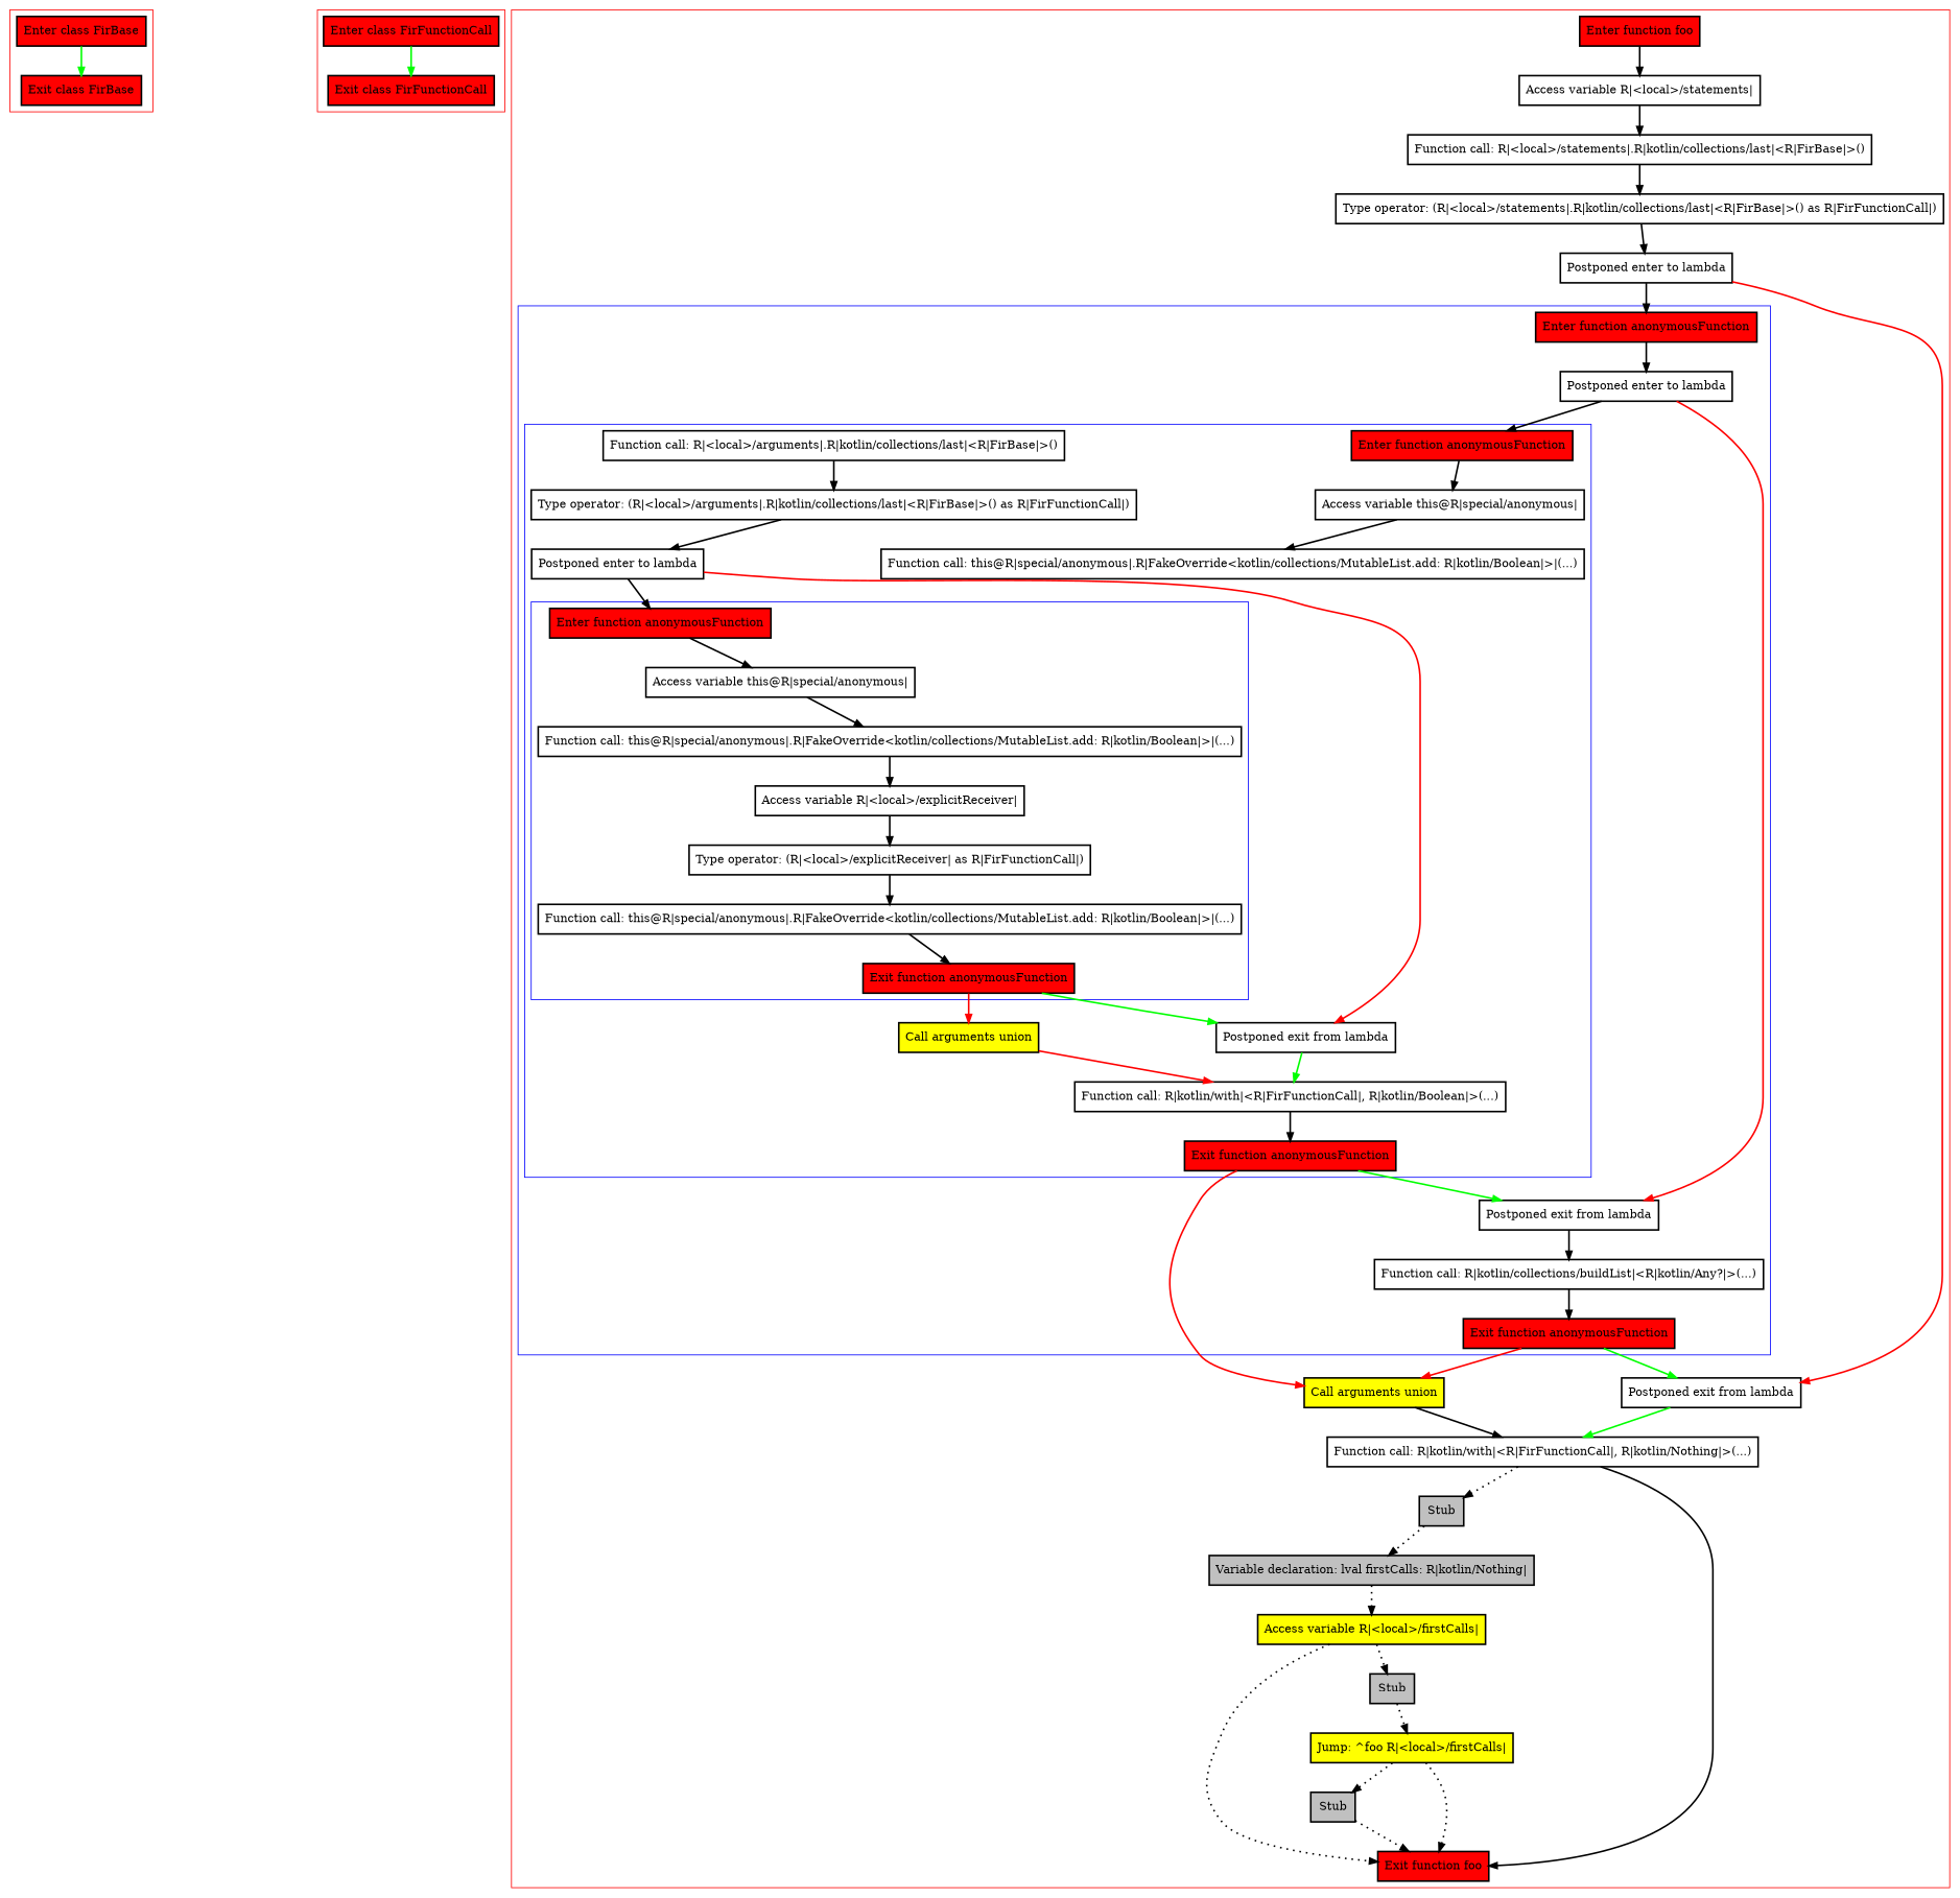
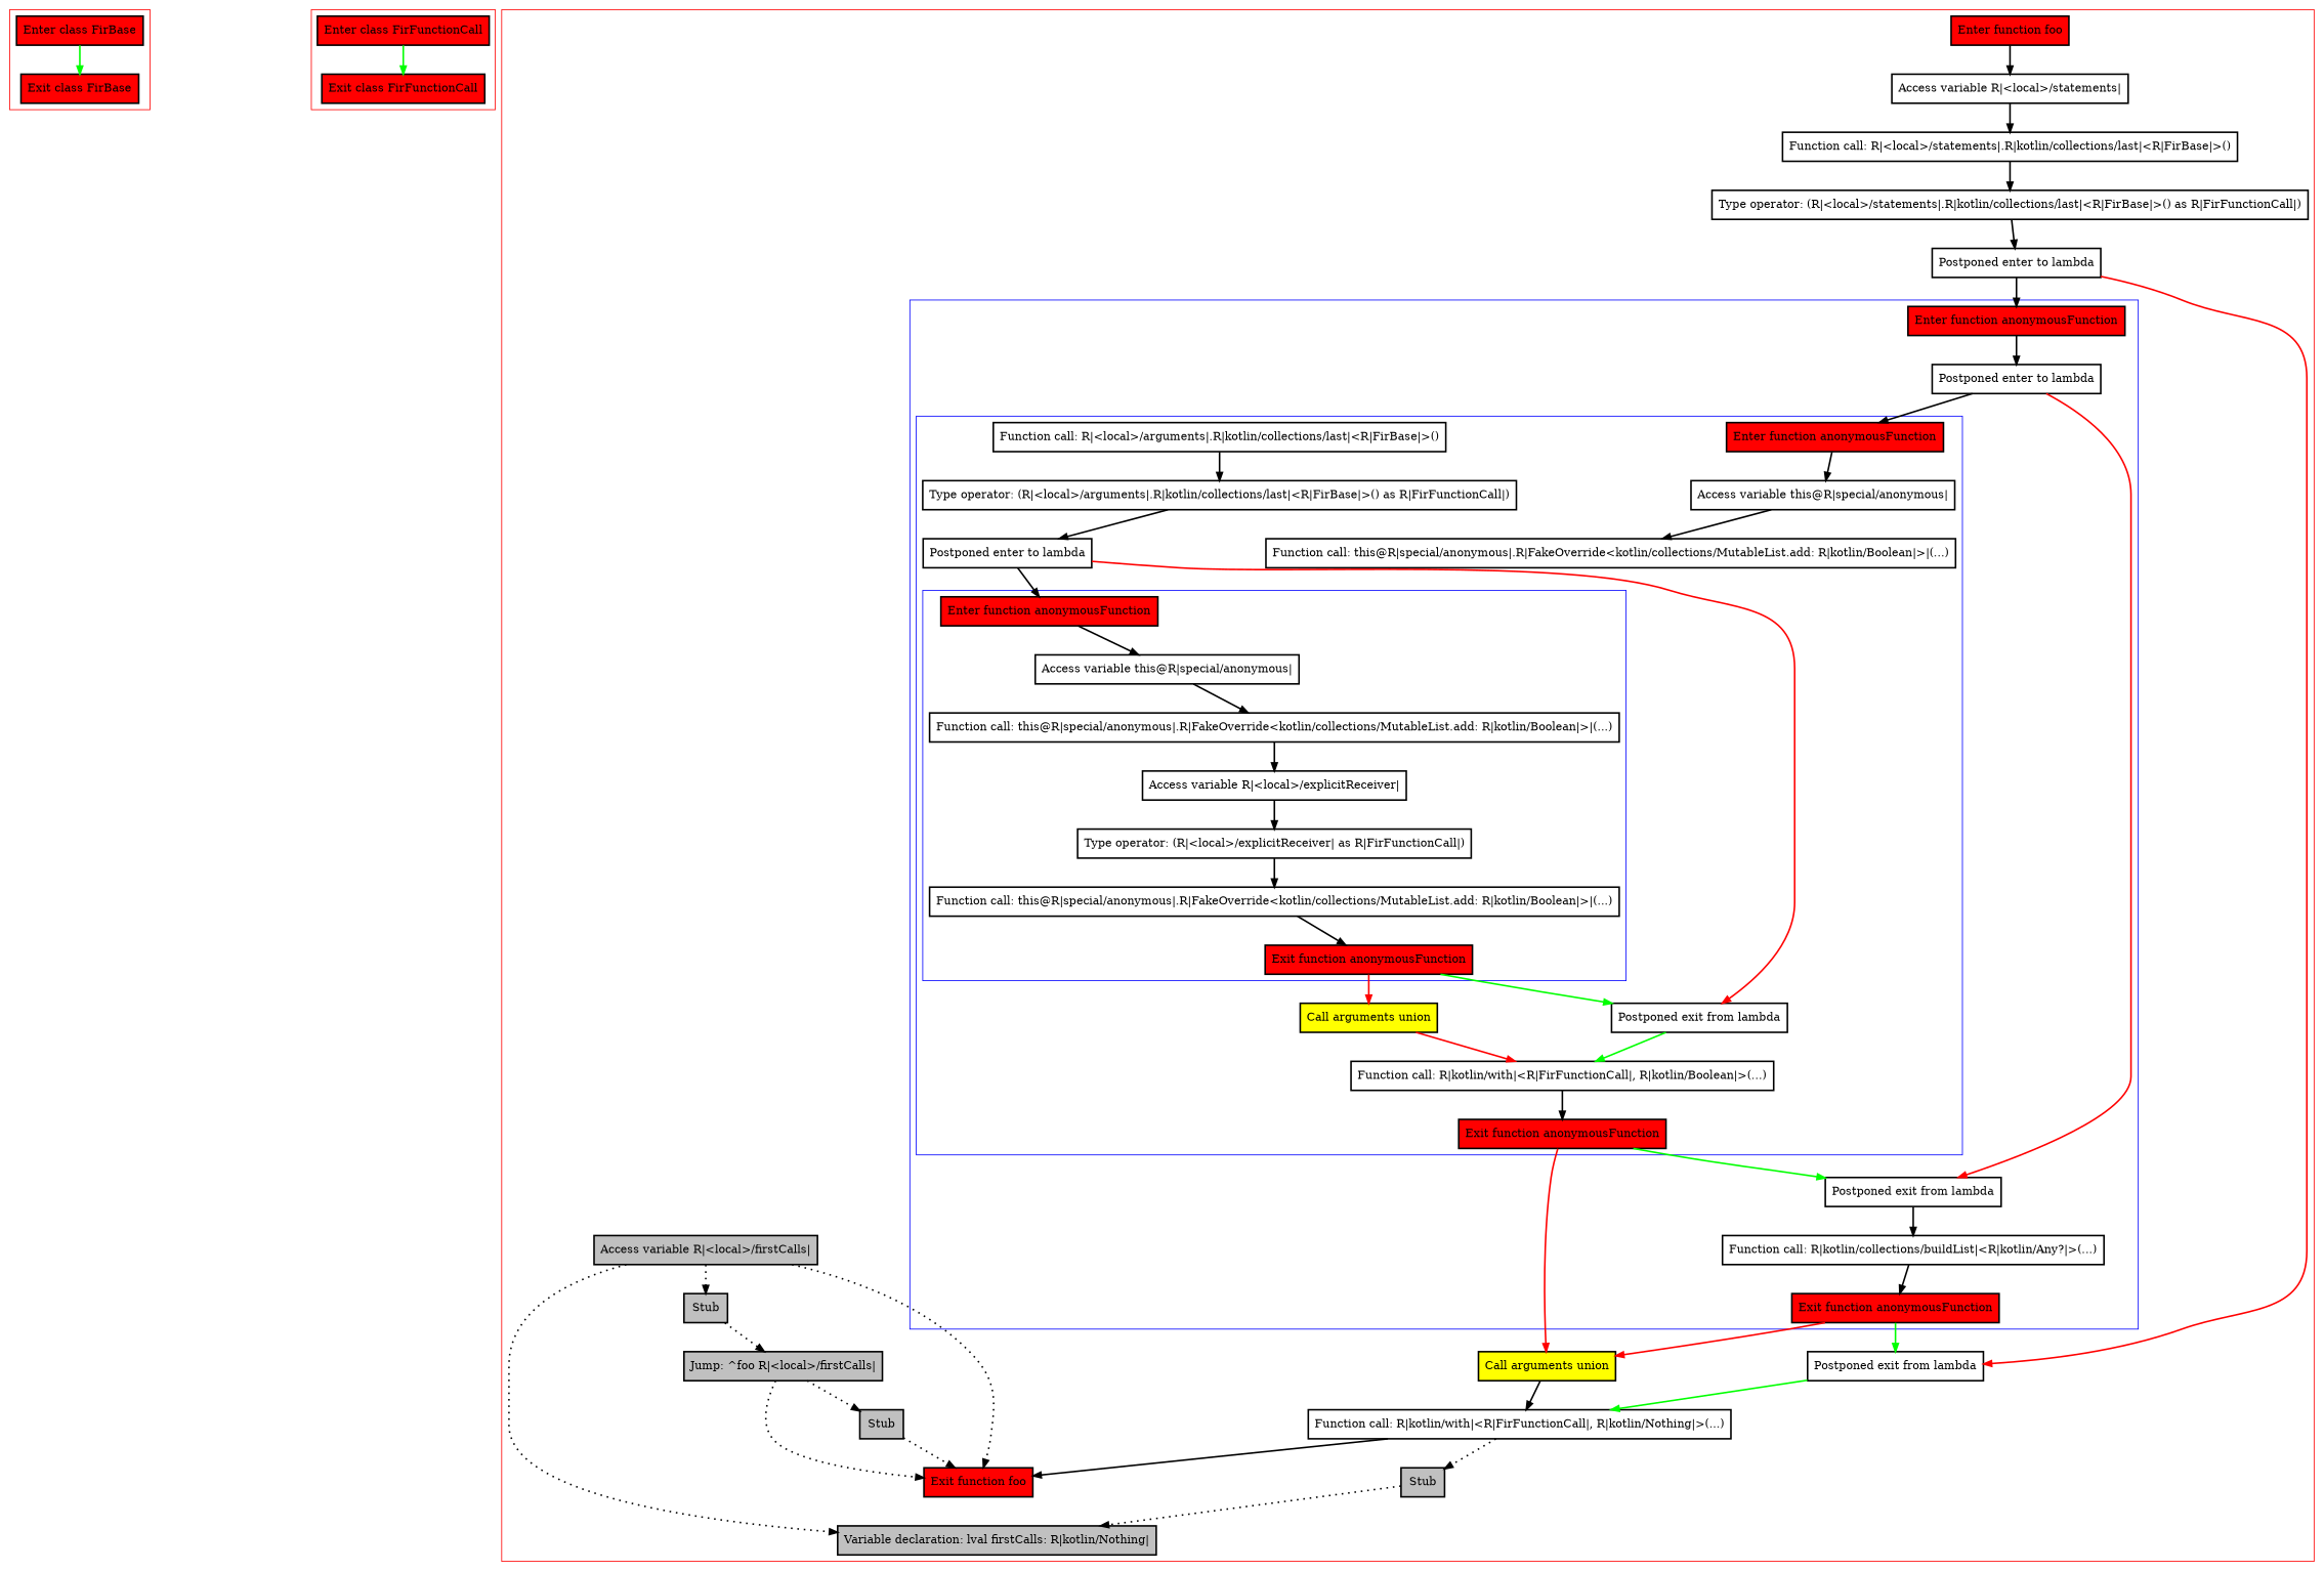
  digraph {
    nodesep=3
    node [penwidth=2 shape=box]
    edge [penwidth=2]
    n1 [fillcolor=red label="Enter class FirBase" style=filled]
    n2 [fillcolor=red label="Exit class FirBase" style=filled]
    n3 [fillcolor=red label="Enter class FirFunctionCall" style=filled]
    n4 [fillcolor=red label="Exit class FirFunctionCall" style=filled]
    n5 [fillcolor=red label="Enter function anonymousFunction" style=filled]
    n6 [label="Access variable this@R|special/anonymous|"]
    n7 [label="Function call: this@R|special/anonymous|.R|FakeOverride<kotlin/collections/MutableList.add: R|kotlin/Boolean|>|(...)"]
    n8 [label="Access variable R|<local>/explicitReceiver|"]
    n9 [label="Type operator: (R|<local>/explicitReceiver| as R|FirFunctionCall|)"]
    n10 [label="Function call: this@R|special/anonymous|.R|FakeOverride<kotlin/collections/MutableList.add: R|kotlin/Boolean|>|(...)"]
    n11 [fillcolor=red label="Exit function anonymousFunction" style=filled]
    n12 [fillcolor=red label="Enter function anonymousFunction" style=filled]
    n13 [label="Access variable this@R|special/anonymous|"]
    n14 [label="Function call: this@R|special/anonymous|.R|FakeOverride<kotlin/collections/MutableList.add: R|kotlin/Boolean|>|(...)"]
    n15 [label="Function call: R|<local>/arguments|.R|kotlin/collections/last|<R|FirBase|>()"]
    n16 [label="Type operator: (R|<local>/arguments|.R|kotlin/collections/last|<R|FirBase|>() as R|FirFunctionCall|)"]
    n17 [label="Postponed enter to lambda"]
    n18 [fillcolor=yellow label="Call arguments union" style=filled]
    n19 [label="Postponed exit from lambda"]
    n20 [label="Function call: R|kotlin/with|<R|FirFunctionCall|, R|kotlin/Boolean|>(...)"]
    n21 [fillcolor=red label="Exit function anonymousFunction" style=filled]
    n22 [fillcolor=red label="Enter function anonymousFunction" style=filled]
    n23 [label="Postponed enter to lambda"]
    n24 [label="Postponed exit from lambda"]
    n25 [label="Function call: R|kotlin/collections/buildList|<R|kotlin/Any?|>(...)"]
    n26 [fillcolor=red label="Exit function anonymousFunction" style=filled]
    n27 [fillcolor=red label="Enter function foo" style=filled]
    n28 [label="Access variable R|<local>/statements|"]
    n29 [label="Function call: R|<local>/statements|.R|kotlin/collections/last|<R|FirBase|>()"]
    n30 [label="Type operator: (R|<local>/statements|.R|kotlin/collections/last|<R|FirBase|>() as R|FirFunctionCall|)"]
    n31 [label="Postponed enter to lambda"]
    n32 [fillcolor=yellow label="Call arguments union" style=filled]
    n33 [label="Postponed exit from lambda"]
    n34 [label="Function call: R|kotlin/with|<R|FirFunctionCall|, R|kotlin/Nothing|>(...)"]
    n35 [fillcolor=gray label=Stub style=filled]
    n36 [fillcolor=gray label="Variable declaration: lval firstCalls: R|kotlin/Nothing|" style=filled]
-   n37 [fillcolor=yellow label="Access variable R|<local>/firstCalls|" style=filled]
+   n37 [fillcolor=gray label="Access variable R|<local>/firstCalls|" style=filled]
    n38 [fillcolor=gray label=Stub style=filled]
-   n39 [fillcolor=yellow label="Jump: ^foo R|<local>/firstCalls|" style=filled]
+   n39 [fillcolor=gray label="Jump: ^foo R|<local>/firstCalls|" style=filled]
    n40 [fillcolor=gray label=Stub style=filled]
    n41 [fillcolor=red label="Exit function foo" style=filled]
    subgraph cluster_1 {
      color=red
      n1
      n2
    }
    subgraph cluster_2 {
      color=red
      n3
      n4
    }
    subgraph cluster_3 {
      color=red
      n27
      n28
      n29
      n30
      n31
      n32
      n33
      n34
      n35
      n36
      n37
      n38
      n39
      n40
      n41
      subgraph cluster_4 {
        color=blue
        n22
        n23
        n24
        n25
        n26
        subgraph cluster_5 {
          color=blue
          n12
          n13
          n14
          n15
          n16
          n17
          n18
          n19
          n20
          n21
          subgraph cluster_6 {
            color=blue
            n5
            n6
            n7
            n8
            n9
            n10
            n11
          }
        }
      }
    }
    n1 -> n2 [color=green]
    n3 -> n4 [color=green]
    n5 -> n6
    n6 -> n7
    n7 -> n8
    n8 -> n9
    n9 -> n10
    n10 -> n11
    n11 -> n18 [color=red]
    n11 -> n19 [color=green]
    n12 -> n13
    n13 -> n14
    n15 -> n16
    n16 -> n17
    n17 -> n5
    n17 -> n19 [color=red]
    n18 -> n20 [color=red]
    n19 -> n20 [color=green]
    n20 -> n21
    n21 -> n24 [color=green]
    n21 -> n32 [color=red]
    n22 -> n23
    n23 -> n12
    n23 -> n24 [color=red]
    n24 -> n25
    n25 -> n26
    n26 -> n32 [color=red]
    n26 -> n33 [color=green]
    n27 -> n28
    n28 -> n29
    n29 -> n30
    n30 -> n31
    n31 -> n22
    n31 -> n33 [color=red]
    n32 -> n34
    n33 -> n34 [color=green]
    n34 -> n35 [style=dotted]
    n34 -> n41
    n35 -> n36 [style=dotted]
-   n36 -> n37 [style=dotted]
+   n37 -> n36 [style=dotted]
    n37 -> n38 [style=dotted]
    n37 -> n41 [style=dotted]
    n38 -> n39 [style=dotted]
    n39 -> n40 [style=dotted]
    n39 -> n41 [style=dotted]
    n40 -> n41 [style=dotted]
  }
